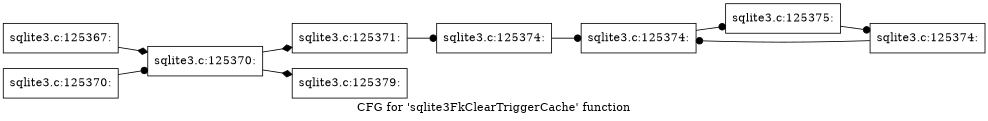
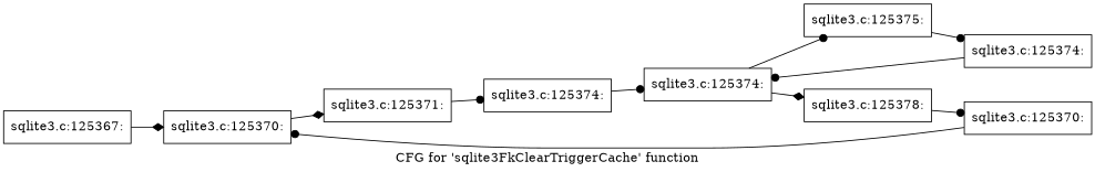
  digraph {
    label="CFG for 'sqlite3FkClearTriggerCache' function"
    rankdir=LR
    node [shape=record]
    edge [arrowhead=dot]
    n1 [label="{sqlite3.c:125367:}"]
    n2 [label="{sqlite3.c:125370:}"]
    n3 [label="{sqlite3.c:125371:}"]
-   n4 [label="{sqlite3.c:125379:}"]
    n5 [label="{sqlite3.c:125374:}"]
    n6 [label="{sqlite3.c:125374:}"]
    n7 [label="{sqlite3.c:125375:}"]
+   n8 [label="{sqlite3.c:125378:}"]
    n9 [label="{sqlite3.c:125370:}"]
    n10 [label="{sqlite3.c:125374:}"]
    n1 -> n2 [arrowhead=diamond]
    n2 -> n3 [arrowhead=diamond]
-   n2 -> n4 [arrowhead=diamond]
    n3 -> n5
    n5 -> n6
    n6 -> n7
+   n6 -> n8 [arrowhead=diamond]
    n7 -> n10
+   n8 -> n9
    n9 -> n2
    n10 -> n6
  }
